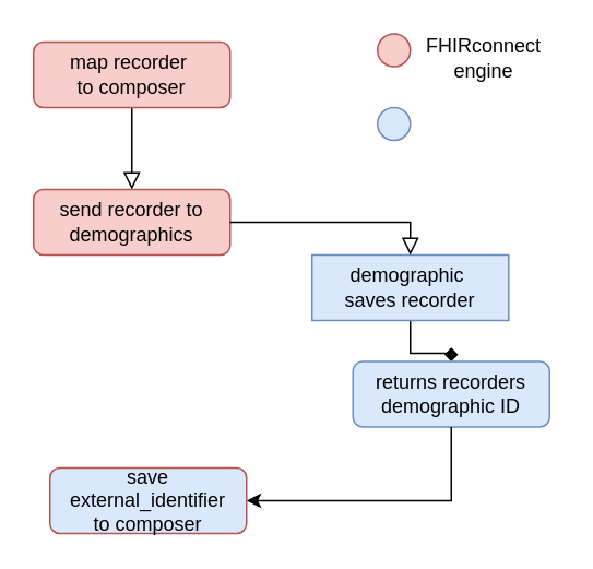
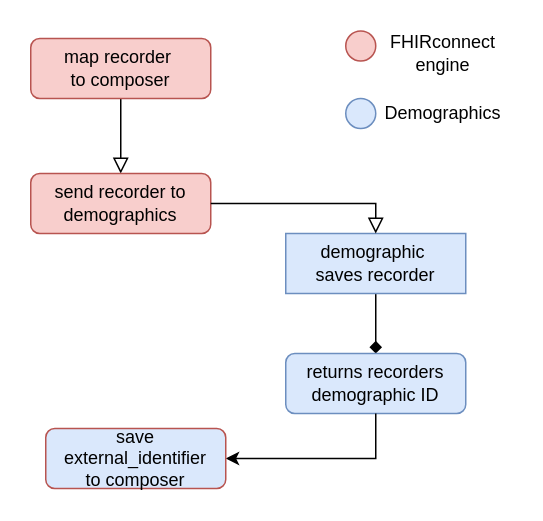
  <mxCell id="0" />
  <mxCell id="1" parent="0" />
  <mxCell id="2" value="" style="rounded=0;html=1;jettySize=auto;orthogonalLoop=1;fontSize=11;endArrow=block;endFill=0;endSize=8;strokeWidth=1;shadow=0;labelBackgroundColor=none;edgeStyle=orthogonalEdgeStyle;" parent="1" source="3" edge="1"><mxGeometry relative="1" as="geometry"><mxPoint x="80" y="115" as="targetPoint" /></mxGeometry></mxCell>
  <mxCell id="3" value="map recorder&amp;nbsp;&lt;br&gt;to composer" style="rounded=1;whiteSpace=wrap;html=1;fontSize=12;glass=0;strokeWidth=1;shadow=0;fillColor=#f8cecc;strokeColor=#b85450;" parent="1" vertex="1"><mxGeometry x="20" y="25" width="120" height="40" as="geometry" /></mxCell>
  <mxCell id="4" value="send recorder to&lt;br&gt;demographics" style="rounded=1;whiteSpace=wrap;html=1;fontSize=12;glass=0;strokeWidth=1;shadow=0;fillColor=#f8cecc;strokeColor=#b85450;" parent="1" vertex="1"><mxGeometry x="20" y="115" width="120" height="40" as="geometry" /></mxCell>
  <mxCell id="5" value="" style="edgeStyle=orthogonalEdgeStyle;rounded=0;orthogonalLoop=1;jettySize=auto;html=1;endArrow=diamond;" parent="1" source="6" target="7" edge="1"><mxGeometry relative="1" as="geometry" /></mxCell>
  <mxCell id="6" value="demographic&amp;nbsp;&lt;br&gt;saves recorder" style="whiteSpace=wrap;html=1;fontSize=12;glass=0;strokeWidth=1;shadow=0;fillColor=#dae8fc;strokeColor=#6c8ebf;rounded=0;" parent="1" vertex="1"><mxGeometry x="190" y="155" width="120" height="40" as="geometry" /></mxCell>
- <mxCell id="7" value="returns recorders&lt;br&gt;demographic ID" style="rounded=1;whiteSpace=wrap;html=1;fontSize=12;glass=0;strokeWidth=1;shadow=0;fillColor=#dae8fc;strokeColor=#6c8ebf;" parent="1" vertex="1"><mxGeometry x="215" y="220" width="120" height="40" as="geometry" /></mxCell>
+ <mxCell id="7" value="returns recorders&lt;br&gt;demographic ID" style="rounded=1;whiteSpace=wrap;html=1;fontSize=12;glass=0;strokeWidth=1;shadow=0;fillColor=#dae8fc;strokeColor=#6c8ebf;" parent="1" vertex="1"><mxGeometry x="190" y="235" width="120" height="40" as="geometry" /></mxCell>
  <mxCell id="8" value="" style="edgeStyle=orthogonalEdgeStyle;rounded=0;orthogonalLoop=1;jettySize=auto;html=1;endArrow=none;endFill=0;startArrow=classic;startFill=1;" parent="1" source="9" target="7" edge="1"><mxGeometry relative="1" as="geometry" /></mxCell>
  <mxCell id="9" value="save external_identifier&lt;br&gt;to composer" style="rounded=1;whiteSpace=wrap;html=1;fontSize=12;glass=0;strokeWidth=1;shadow=0;fillColor=#dae8fc;strokeColor=#b85450;" parent="1" vertex="1"><mxGeometry x="30" y="285" width="120" height="40" as="geometry" /></mxCell>
  <mxCell id="10" value="" style="rounded=0;html=1;jettySize=auto;orthogonalLoop=1;fontSize=11;endArrow=block;endFill=0;endSize=8;strokeWidth=1;shadow=0;labelBackgroundColor=none;edgeStyle=orthogonalEdgeStyle;exitX=1;exitY=0.5;exitDx=0;exitDy=0;entryX=0.5;entryY=0;entryDx=0;entryDy=0;" parent="1" source="4" target="6" edge="1"><mxGeometry relative="1" as="geometry"><mxPoint x="90" y="75" as="sourcePoint" /><mxPoint x="90" y="125" as="targetPoint" /></mxGeometry></mxCell>
  <mxCell id="11" value="" style="ellipse;whiteSpace=wrap;html=1;aspect=fixed;fillColor=#f8cecc;strokeColor=#b85450;" parent="1" vertex="1"><mxGeometry x="230" y="20" width="20" height="20" as="geometry" /></mxCell>
  <mxCell id="12" value="" style="ellipse;whiteSpace=wrap;html=1;aspect=fixed;fillColor=#dae8fc;strokeColor=#6c8ebf;" parent="1" vertex="1"><mxGeometry x="230" y="65" width="20" height="20" as="geometry" /></mxCell>
  <mxCell id="13" value="FHIRconnect engine" style="text;html=1;align=center;verticalAlign=middle;whiteSpace=wrap;rounded=0;" parent="1" vertex="1"><mxGeometry x="250" y="20" width="90" height="30" as="geometry" /></mxCell>
+ <mxCell id="14" value="Demographics" style="text;html=1;align=center;verticalAlign=middle;whiteSpace=wrap;rounded=0;" parent="1" vertex="1"><mxGeometry x="250" y="60" width="90" height="30" as="geometry" /></mxCell>
